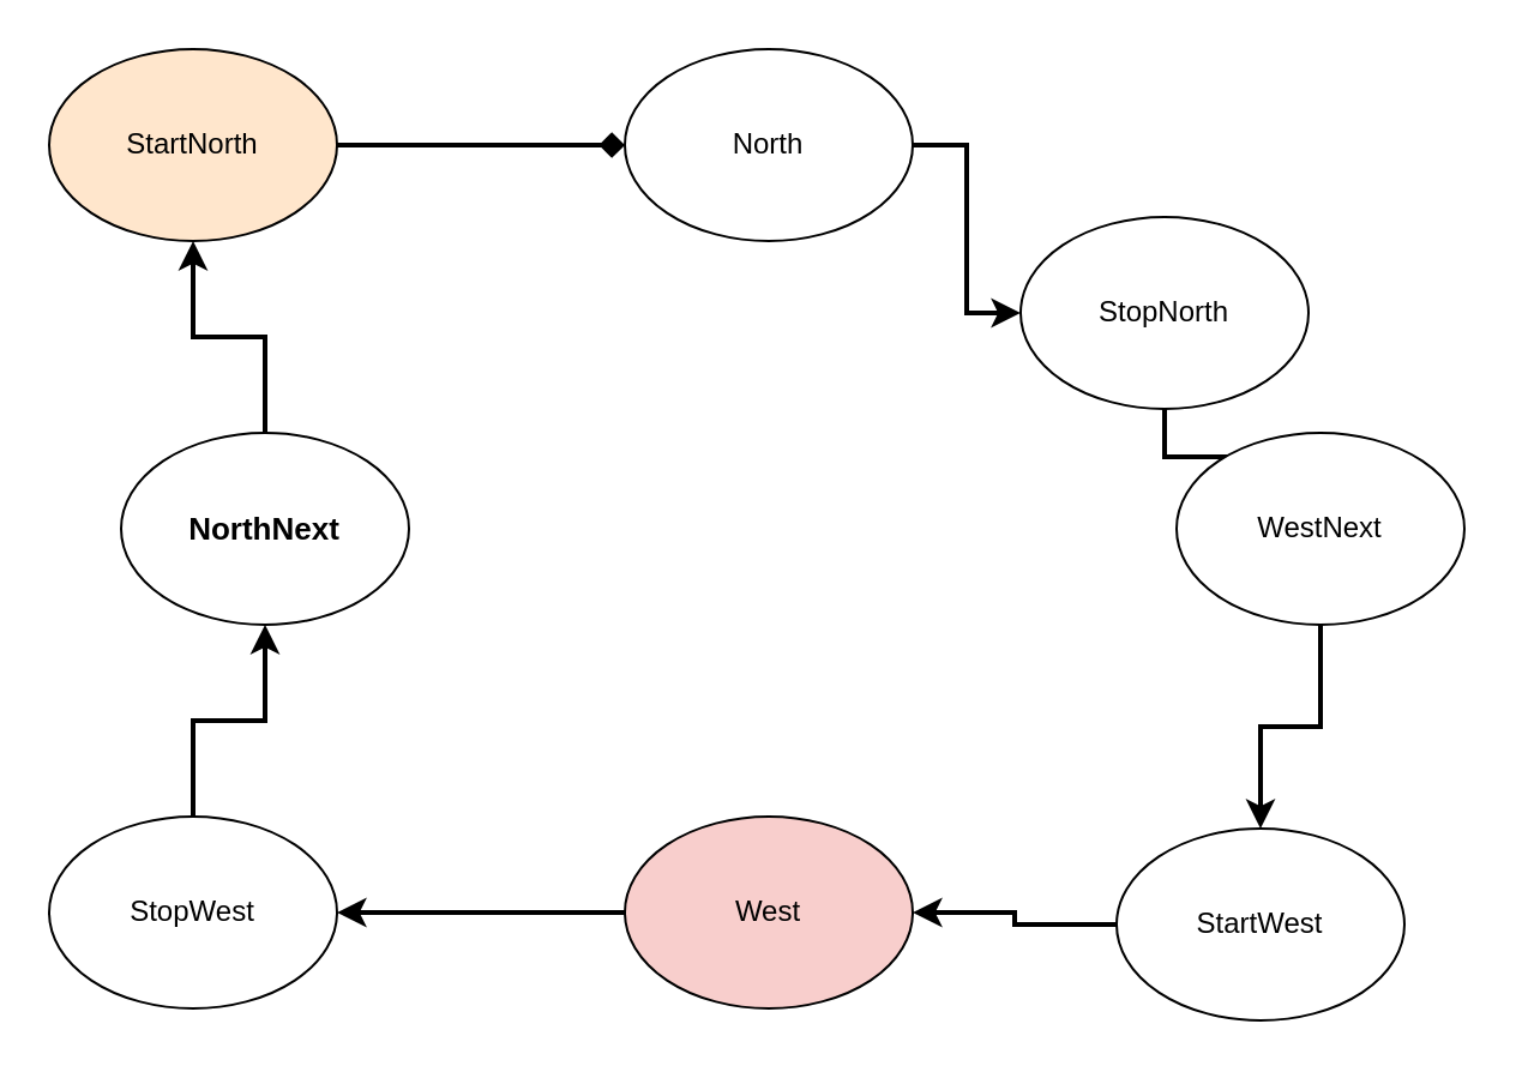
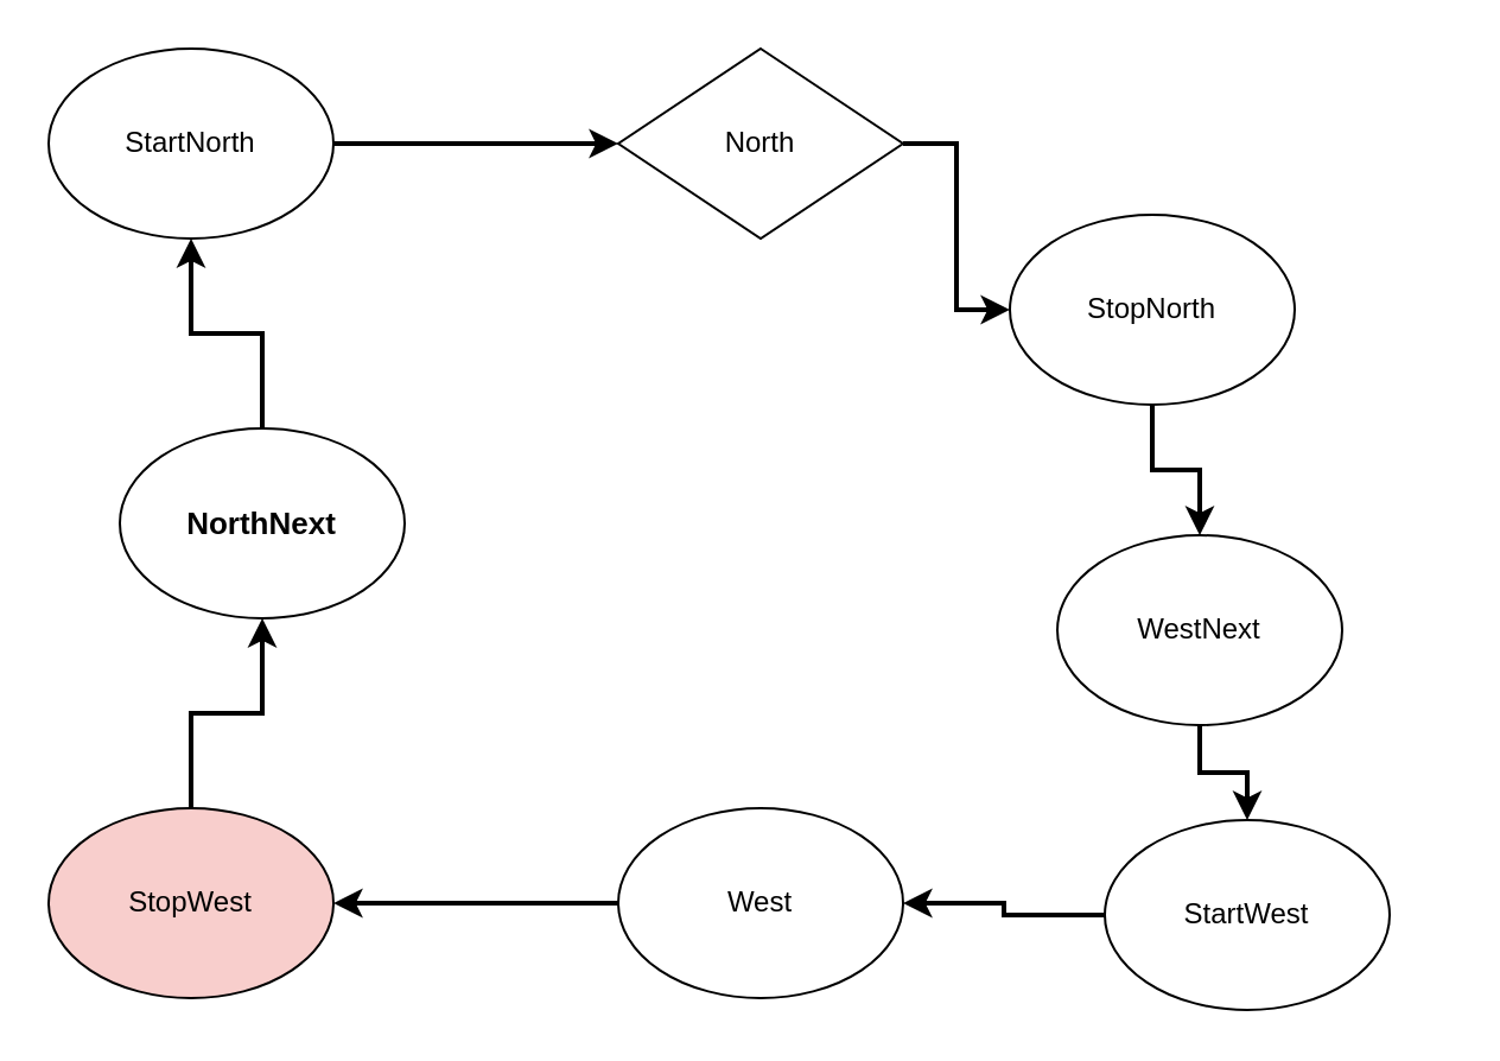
  <mxCell id="0" />
  <mxCell id="1" parent="0" />
- <mxCell id="2" style="edgeStyle=orthogonalEdgeStyle;rounded=0;orthogonalLoop=1;jettySize=auto;html=1;exitX=1;exitY=0.5;exitDx=0;exitDy=0;entryX=0;entryY=0.5;entryDx=0;entryDy=0;strokeWidth=2;endArrow=diamond;" edge="1" parent="1" source="3" target="15"><mxGeometry relative="1" as="geometry" /></mxCell>
- <mxCell id="3" value="StartNorth" style="ellipse;whiteSpace=wrap;html=1;fillColor=#ffe6cc;" vertex="1" parent="1"><mxGeometry x="20" y="20" width="120" height="80" as="geometry" /></mxCell>
+ <mxCell id="2" style="edgeStyle=orthogonalEdgeStyle;rounded=0;orthogonalLoop=1;jettySize=auto;html=1;exitX=1;exitY=0.5;exitDx=0;exitDy=0;entryX=0;entryY=0.5;entryDx=0;entryDy=0;strokeWidth=2;" edge="1" parent="1" source="3" target="15"><mxGeometry relative="1" as="geometry" /></mxCell>
+ <mxCell id="3" value="StartNorth" style="ellipse;whiteSpace=wrap;html=1;" vertex="1" parent="1"><mxGeometry x="20" y="20" width="120" height="80" as="geometry" /></mxCell>
  <mxCell id="4" style="edgeStyle=orthogonalEdgeStyle;shape=connector;rounded=0;orthogonalLoop=1;jettySize=auto;html=1;exitX=0.5;exitY=0;exitDx=0;exitDy=0;strokeColor=default;strokeWidth=2;align=center;verticalAlign=middle;fontFamily=Helvetica;fontSize=11;fontColor=default;labelBackgroundColor=default;endArrow=classic;" edge="1" parent="1" source="5" target="3"><mxGeometry relative="1" as="geometry" /></mxCell>
  <mxCell id="5" value="&lt;font style=&quot;font-size: 13px;&quot;&gt;&lt;b&gt;NorthNext&lt;/b&gt;&lt;/font&gt;" style="ellipse;whiteSpace=wrap;html=1;" vertex="1" parent="1"><mxGeometry x="50" y="180" width="120" height="80" as="geometry" /></mxCell>
  <mxCell id="6" style="edgeStyle=orthogonalEdgeStyle;shape=connector;rounded=0;orthogonalLoop=1;jettySize=auto;html=1;exitX=0.5;exitY=0;exitDx=0;exitDy=0;entryX=0.5;entryY=1;entryDx=0;entryDy=0;strokeColor=default;strokeWidth=2;align=center;verticalAlign=middle;fontFamily=Helvetica;fontSize=11;fontColor=default;labelBackgroundColor=default;endArrow=classic;" edge="1" parent="1" source="7" target="5"><mxGeometry relative="1" as="geometry" /></mxCell>
- <mxCell id="7" value="StopWest" style="ellipse;whiteSpace=wrap;html=1;" vertex="1" parent="1"><mxGeometry x="20" y="340" width="120" height="80" as="geometry" /></mxCell>
+ <mxCell id="7" value="StopWest" style="ellipse;whiteSpace=wrap;html=1;fillColor=#f8cecc;" vertex="1" parent="1"><mxGeometry x="20" y="340" width="120" height="80" as="geometry" /></mxCell>
  <mxCell id="8" style="edgeStyle=orthogonalEdgeStyle;shape=connector;rounded=0;orthogonalLoop=1;jettySize=auto;html=1;exitX=0.5;exitY=1;exitDx=0;exitDy=0;strokeColor=default;strokeWidth=2;align=center;verticalAlign=middle;fontFamily=Helvetica;fontSize=11;fontColor=default;labelBackgroundColor=default;endArrow=classic;" edge="1" parent="1" source="9" target="11"><mxGeometry relative="1" as="geometry" /></mxCell>
  <mxCell id="9" value="StopNorth" style="ellipse;whiteSpace=wrap;html=1;" vertex="1" parent="1"><mxGeometry x="425" y="90" width="120" height="80" as="geometry" /></mxCell>
  <mxCell id="10" style="edgeStyle=orthogonalEdgeStyle;shape=connector;rounded=0;orthogonalLoop=1;jettySize=auto;html=1;exitX=0.5;exitY=1;exitDx=0;exitDy=0;strokeColor=default;strokeWidth=2;align=center;verticalAlign=middle;fontFamily=Helvetica;fontSize=11;fontColor=default;labelBackgroundColor=default;endArrow=classic;" edge="1" parent="1" source="11" target="13"><mxGeometry relative="1" as="geometry" /></mxCell>
- <mxCell id="11" value="WestNext" style="ellipse;whiteSpace=wrap;html=1;" vertex="1" parent="1"><mxGeometry x="490" y="180" width="120" height="80" as="geometry" /></mxCell>
+ <mxCell id="11" value="WestNext" style="ellipse;whiteSpace=wrap;html=1;" vertex="1" parent="1"><mxGeometry x="445" y="225" width="120" height="80" as="geometry" /></mxCell>
  <mxCell id="12" style="edgeStyle=orthogonalEdgeStyle;shape=connector;rounded=0;orthogonalLoop=1;jettySize=auto;html=1;exitX=0;exitY=0.5;exitDx=0;exitDy=0;entryX=1;entryY=0.5;entryDx=0;entryDy=0;strokeColor=default;strokeWidth=2;align=center;verticalAlign=middle;fontFamily=Helvetica;fontSize=11;fontColor=default;labelBackgroundColor=default;endArrow=classic;" edge="1" parent="1" source="13" target="17"><mxGeometry relative="1" as="geometry" /></mxCell>
  <mxCell id="13" value="StartWest" style="ellipse;whiteSpace=wrap;html=1;" vertex="1" parent="1"><mxGeometry x="465" y="345" width="120" height="80" as="geometry" /></mxCell>
  <mxCell id="14" style="edgeStyle=orthogonalEdgeStyle;shape=connector;rounded=0;orthogonalLoop=1;jettySize=auto;html=1;exitX=1;exitY=0.5;exitDx=0;exitDy=0;entryX=0;entryY=0.5;entryDx=0;entryDy=0;strokeColor=default;strokeWidth=2;align=center;verticalAlign=middle;fontFamily=Helvetica;fontSize=11;fontColor=default;labelBackgroundColor=default;endArrow=classic;" edge="1" parent="1" source="15" target="9"><mxGeometry relative="1" as="geometry" /></mxCell>
- <mxCell id="15" value="North" style="ellipse;whiteSpace=wrap;html=1;" vertex="1" parent="1"><mxGeometry x="260" y="20" width="120" height="80" as="geometry" /></mxCell>
+ <mxCell id="15" value="North" style="rhombus;whiteSpace=wrap;html=1;" vertex="1" parent="1"><mxGeometry x="260" y="20" width="120" height="80" as="geometry" /></mxCell>
  <mxCell id="16" style="edgeStyle=orthogonalEdgeStyle;shape=connector;rounded=0;orthogonalLoop=1;jettySize=auto;html=1;exitX=0;exitY=0.5;exitDx=0;exitDy=0;entryX=1;entryY=0.5;entryDx=0;entryDy=0;strokeColor=default;strokeWidth=2;align=center;verticalAlign=middle;fontFamily=Helvetica;fontSize=11;fontColor=default;labelBackgroundColor=default;endArrow=classic;" edge="1" parent="1" source="17" target="7"><mxGeometry relative="1" as="geometry" /></mxCell>
- <mxCell id="17" value="West" style="ellipse;whiteSpace=wrap;html=1;fillColor=#f8cecc;" vertex="1" parent="1"><mxGeometry x="260" y="340" width="120" height="80" as="geometry" /></mxCell>
+ <mxCell id="17" value="West" style="ellipse;whiteSpace=wrap;html=1;" vertex="1" parent="1"><mxGeometry x="260" y="340" width="120" height="80" as="geometry" /></mxCell>
